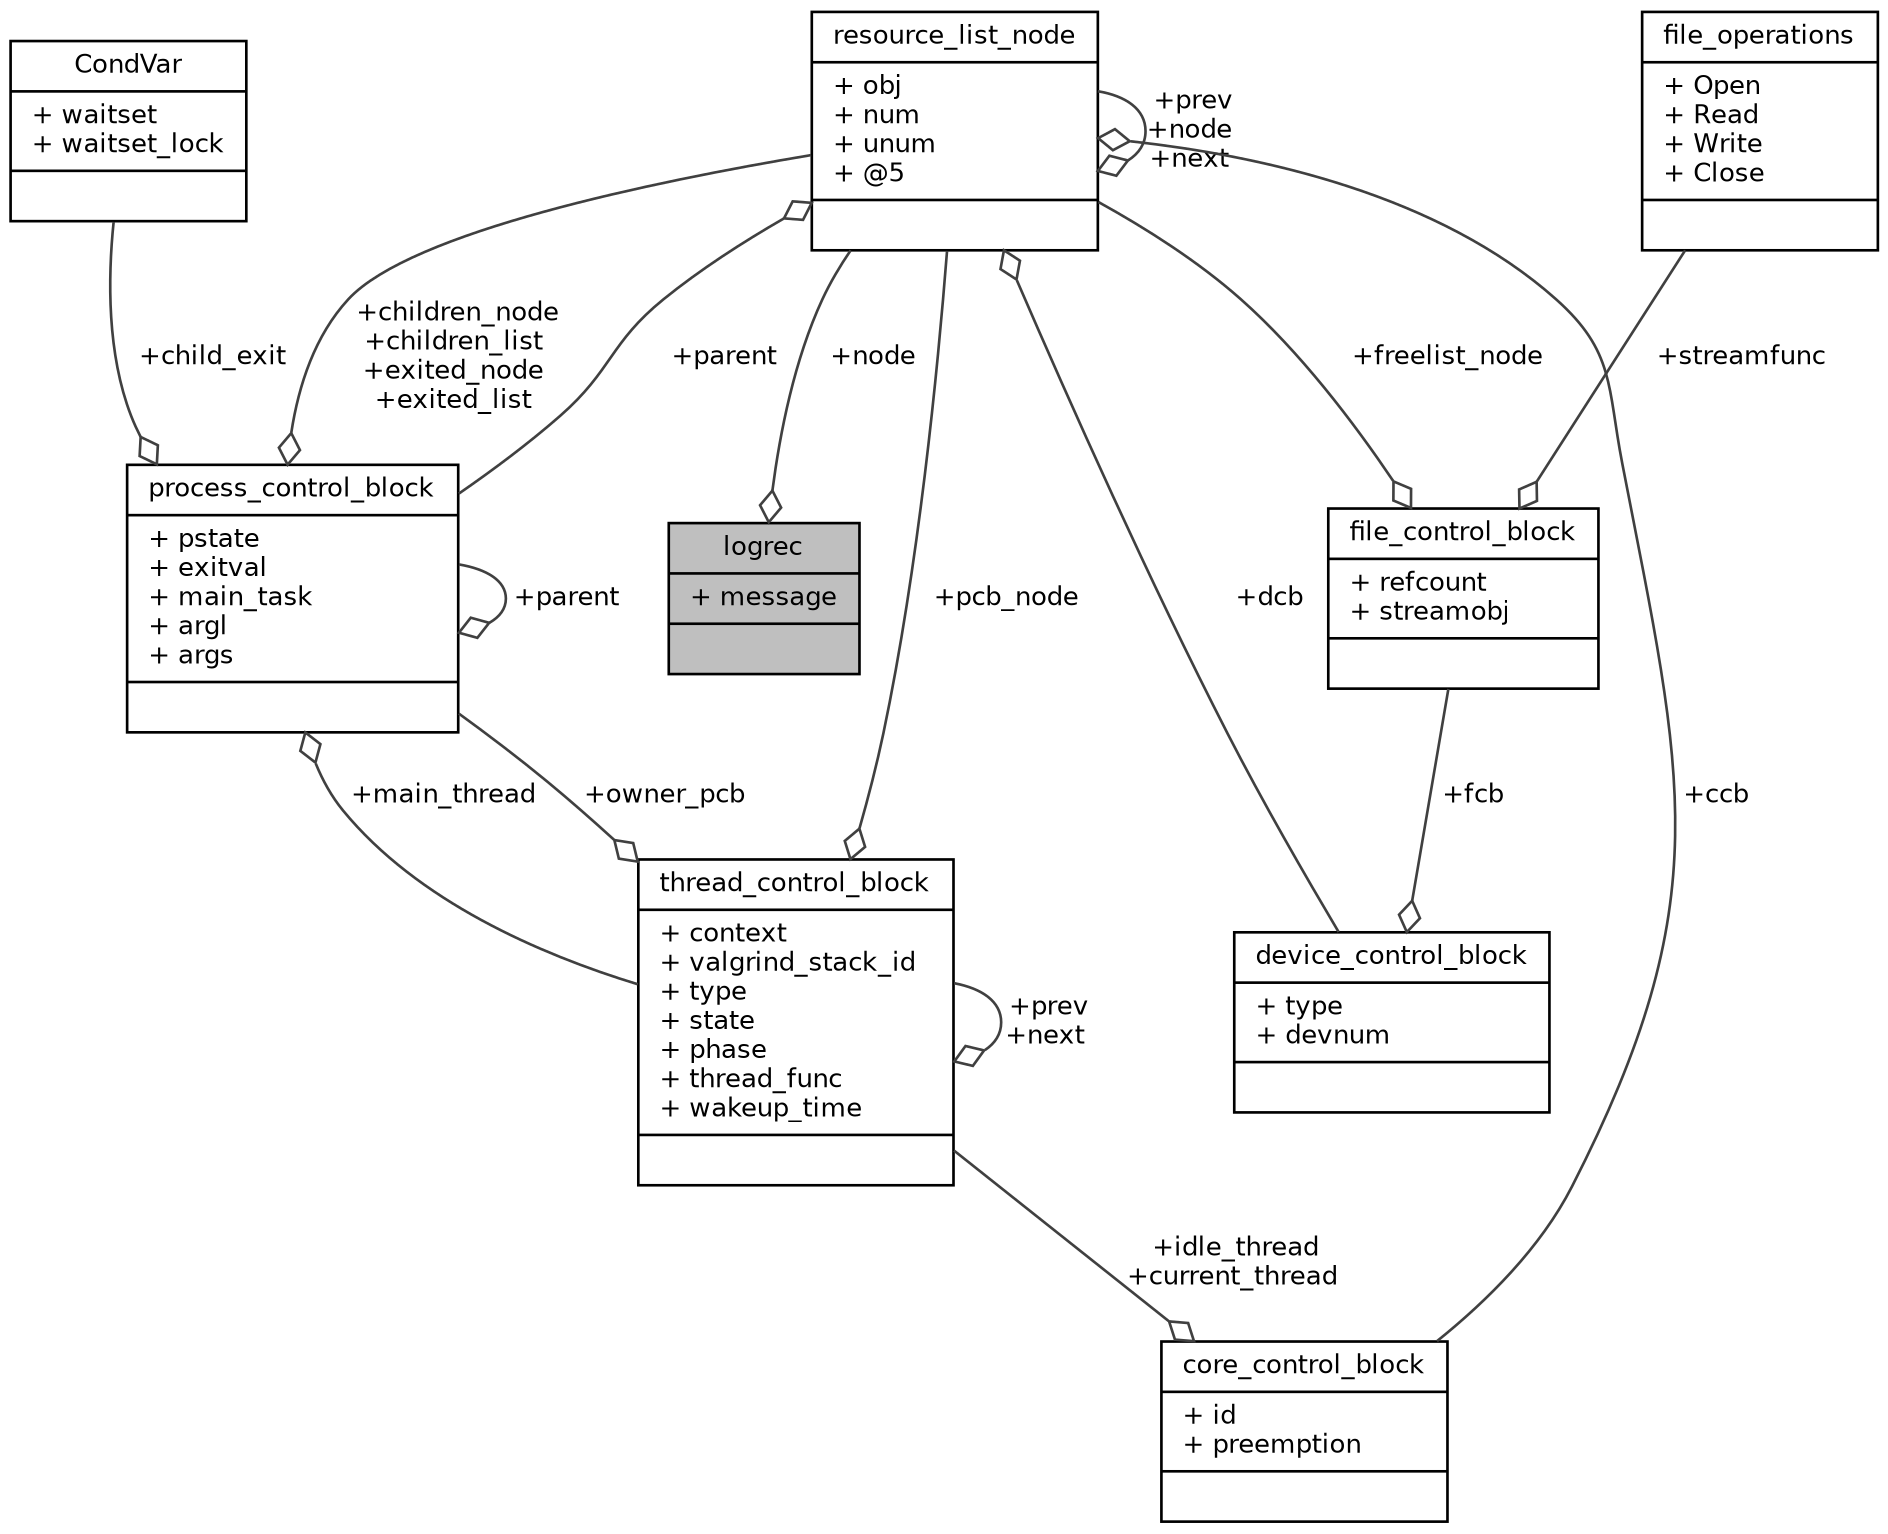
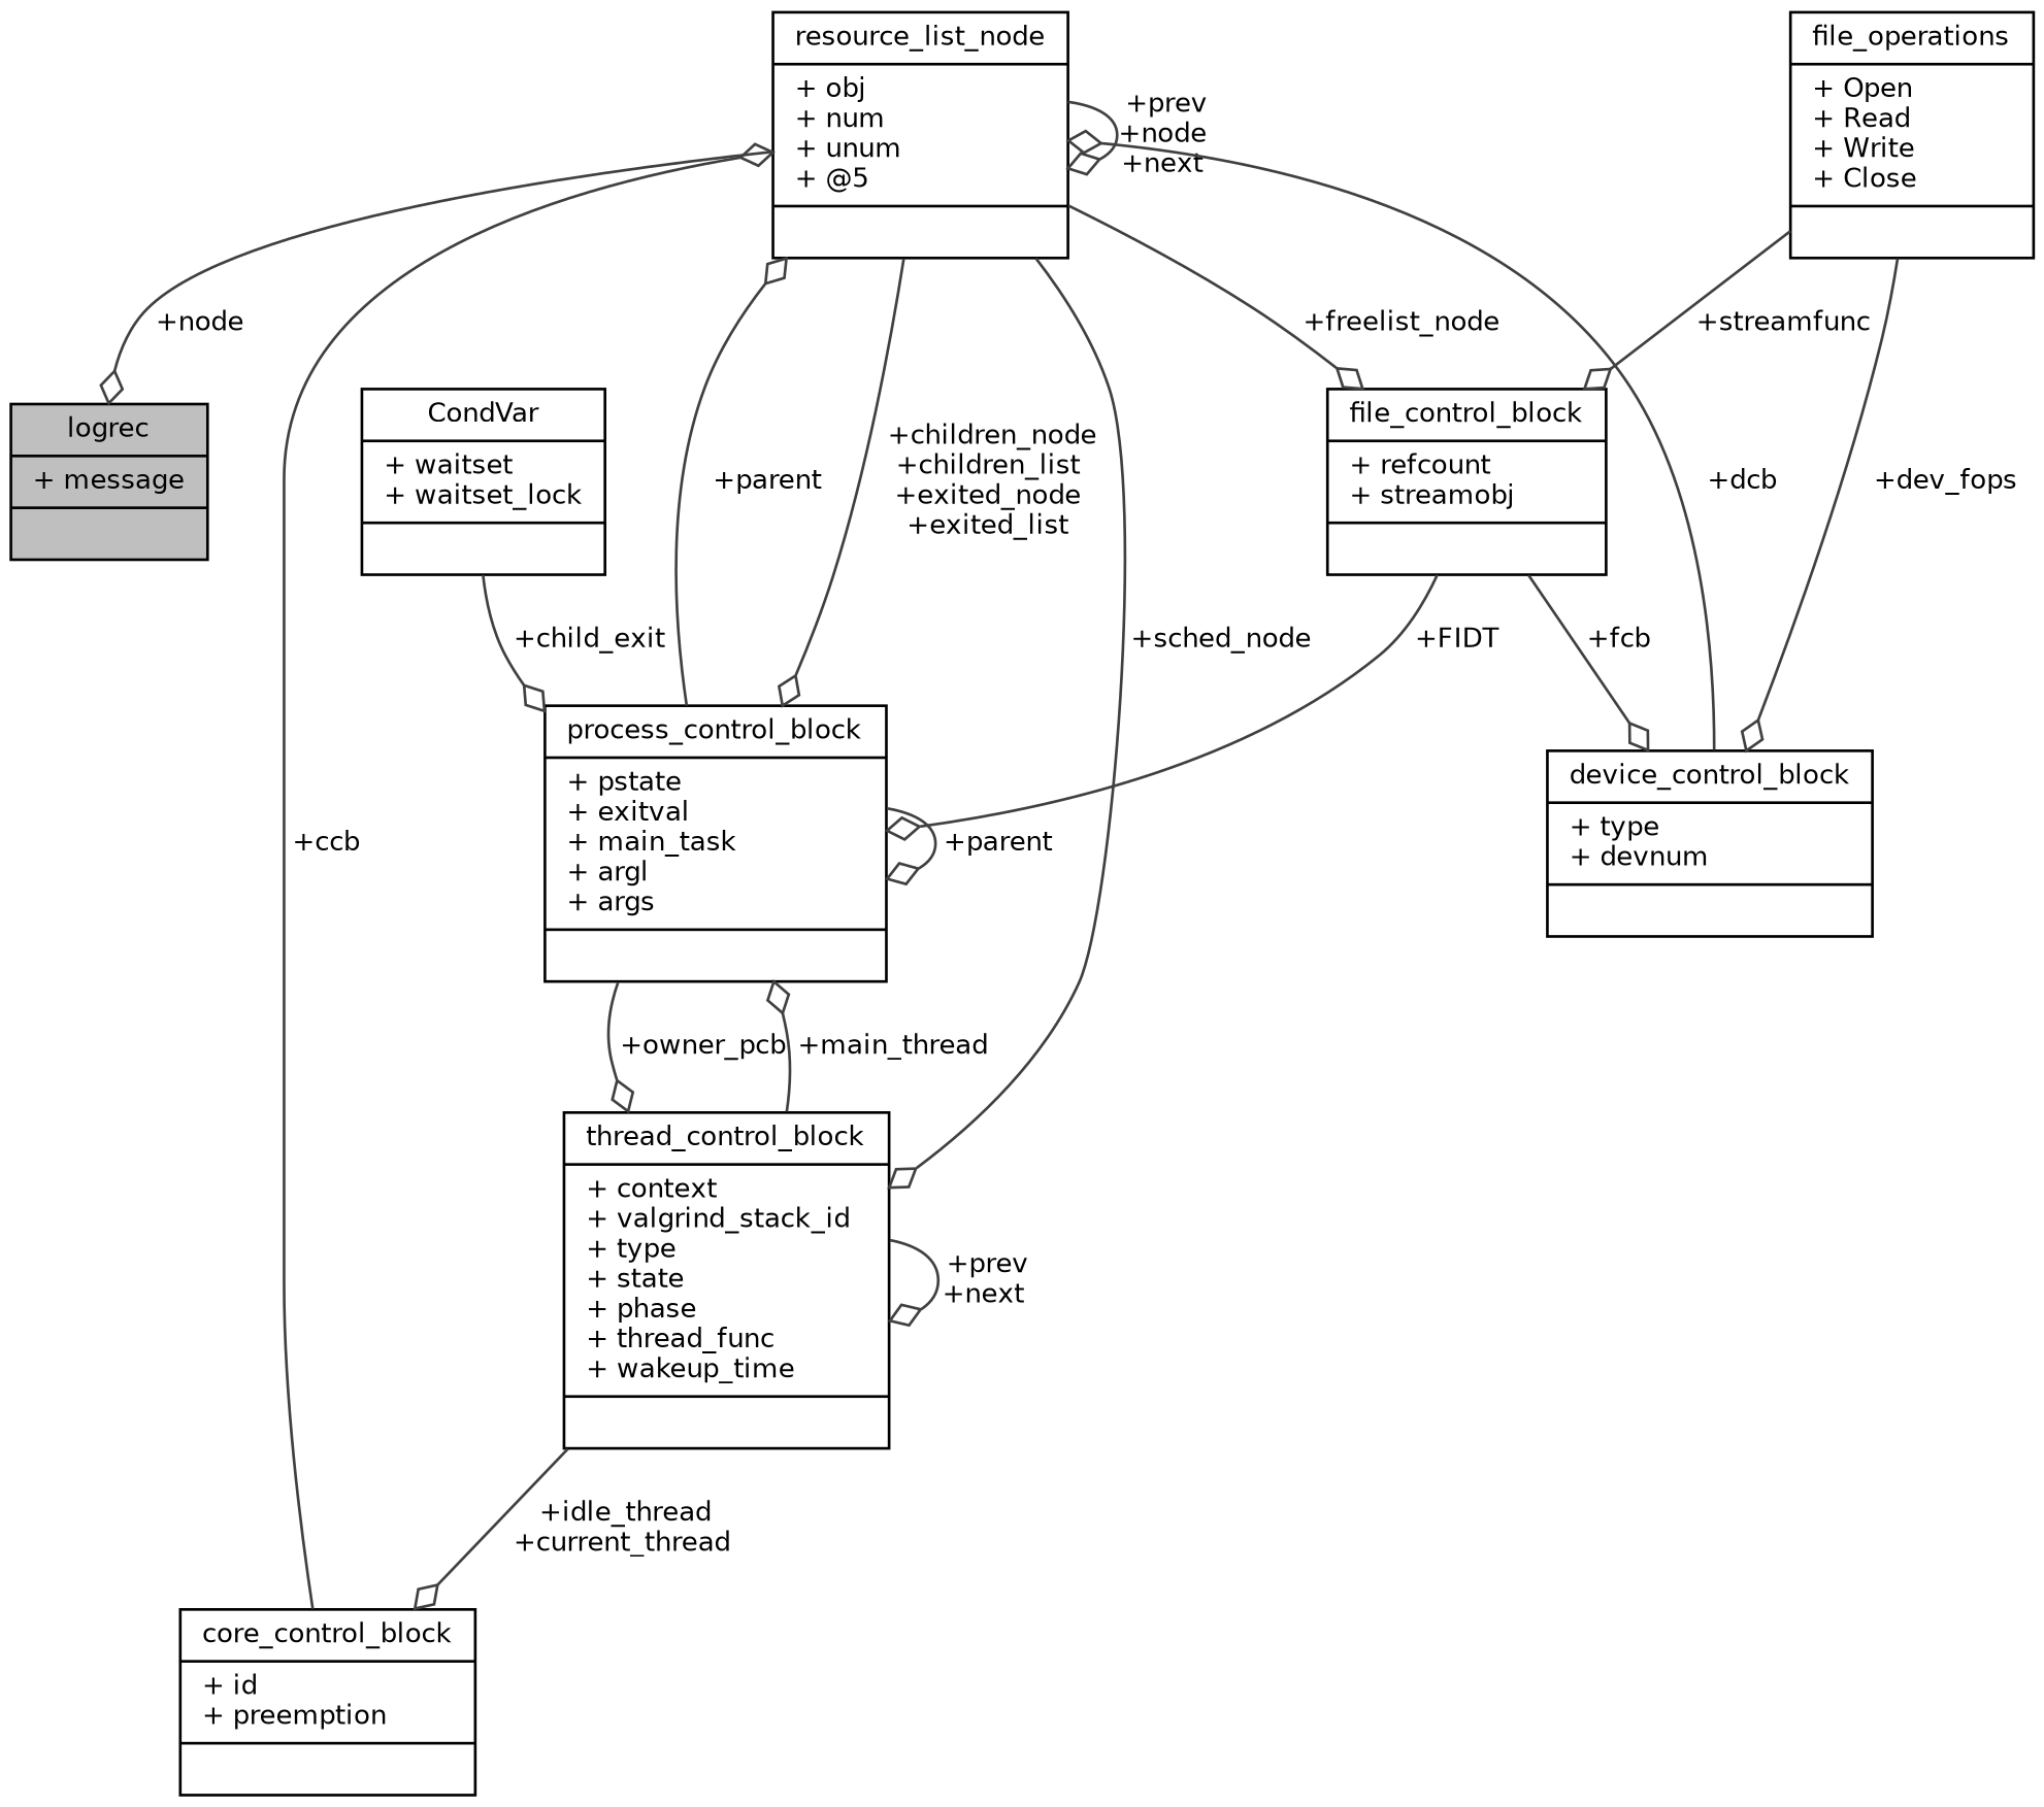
  digraph {
    node [color=black fillcolor=white fontname=Helvetica fontsize=10 shape=record style=filled]
    edge [arrowhead=odiamond color=grey25 fontname=Helvetica fontsize=10 labelfontname=Helvetica labelfontsize=10 style=solid]
    n1 [fillcolor=grey75 fontcolor=black height=0.2 label="{logrec\n|+ message\l|}" width=0.4]
    n2 [height=0.2 label="{resource_list_node\n|+ obj\l+ num\l+ unum\l+ @5\l|}" width=0.4]
    n3 [height=0.2 label="{process_control_block\n|+ pstate\l+ exitval\l+ main_task\l+ argl\l+ args\l|}" width=0.4]
    n4 [height=0.2 label="{file_control_block\n|+ refcount\l+ streamobj\l|}" width=0.4]
    n5 [height=0.2 label="{thread_control_block\n|+ context\l+ valgrind_stack_id\l+ type\l+ state\l+ phase\l+ thread_func\l+ wakeup_time\l|}" width=0.4]
    n6 [height=0.2 label="{device_control_block\n|+ type\l+ devnum\l|}" width=0.4]
    n7 [height=0.2 label="{core_control_block\n|+ id\l+ preemption\l|}" width=0.4]
    n8 [height=0.2 label="{CondVar\n|+ waitset\l+ waitset_lock\l|}" width=0.4]
    n9 [height=0.2 label="{file_operations\n|+ Open\l+ Read\l+ Write\l+ Close\l|}" width=0.4]
    n2 -> n1 [label=" +node"]
    n2 -> n2 [label=" +prev\n+node\n+next"]
    n2 -> n3 [label=" +children_node\n+children_list\n+exited_node\n+exited_list"]
    n2 -> n4 [label=" +freelist_node"]
-   n2 -> n5 [label=" +pcb_node"]
+   n2 -> n5 [label=" +sched_node"]
    n3 -> n2 [label=" +parent"]
    n3 -> n3 [label=" +parent"]
    n3 -> n5 [label=" +owner_pcb"]
+   n4 -> n3 [label=" +FIDT"]
    n4 -> n6 [label=" +fcb"]
    n5 -> n3 [label=" +main_thread"]
    n5 -> n5 [label=" +prev\n+next"]
    n5 -> n7 [label=" +idle_thread\n+current_thread"]
    n6 -> n2 [label=" +dcb"]
    n7 -> n2 [label=" +ccb"]
    n8 -> n3 [label=" +child_exit"]
    n9 -> n4 [label=" +streamfunc"]
+   n9 -> n6 [label=" +dev_fops"]
  }
